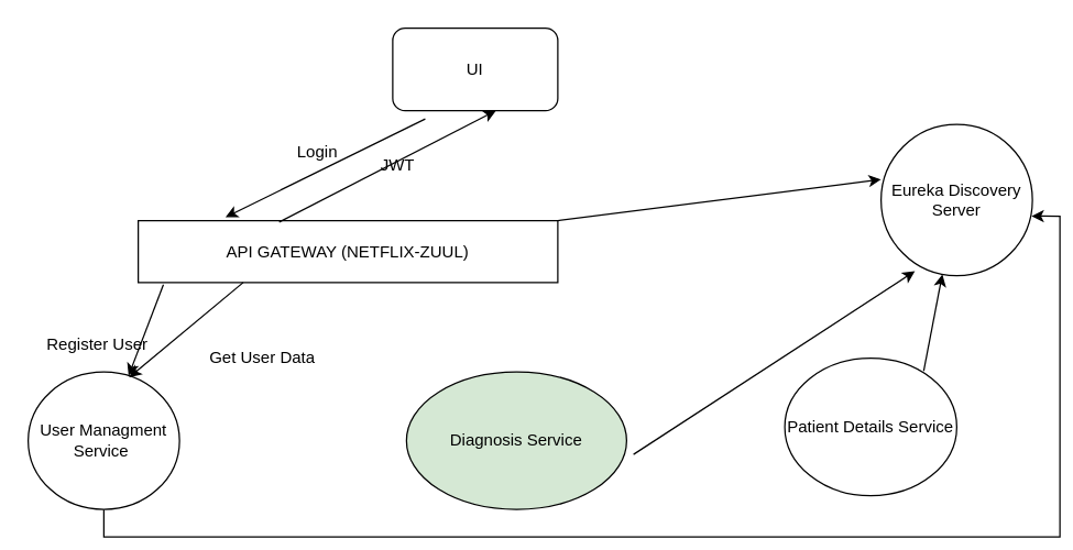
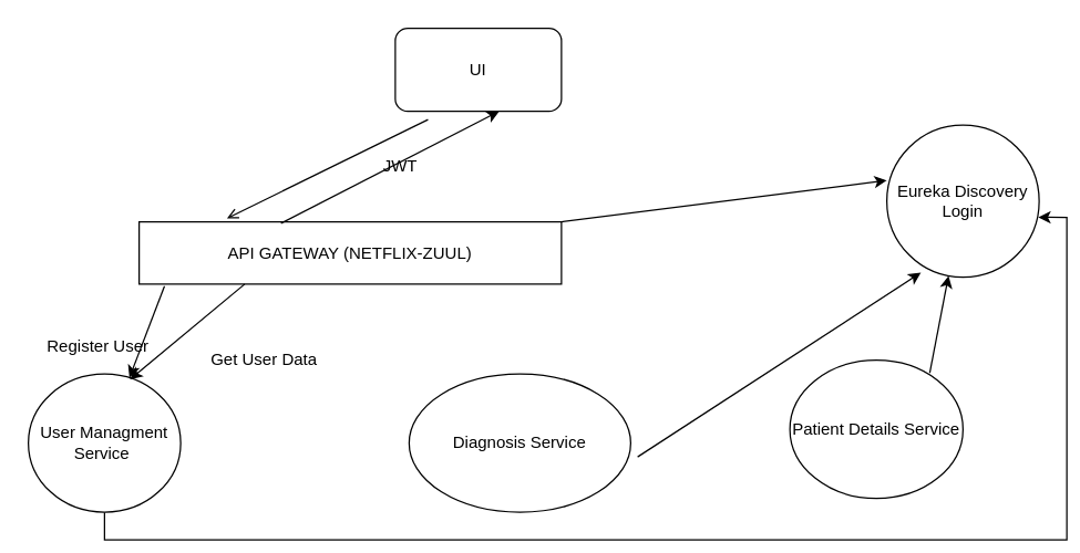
  <mxCell id="0" />
  <mxCell id="1" parent="0" />
  <mxCell id="2" value="API GATEWAY (NETFLIX-ZUUL)" style="rounded=0;whiteSpace=wrap;html=1;" vertex="1" parent="1"><mxGeometry x="100" y="160" width="305" height="45" as="geometry" /></mxCell>
  <mxCell id="3" style="edgeStyle=orthogonalEdgeStyle;rounded=0;orthogonalLoop=1;jettySize=auto;html=1;exitX=0.5;exitY=1;exitDx=0;exitDy=0;entryX=0.994;entryY=0.606;entryDx=0;entryDy=0;entryPerimeter=0;" edge="1" parent="1" source="4" target="16"><mxGeometry relative="1" as="geometry" /></mxCell>
  <mxCell id="4" value="User Managment Service&amp;nbsp;" style="ellipse;whiteSpace=wrap;html=1;" vertex="1" parent="1"><mxGeometry x="20" y="270" width="110" height="100" as="geometry" /></mxCell>
- <mxCell id="5" value="Diagnosis Service" style="ellipse;whiteSpace=wrap;html=1;fillColor=#d5e8d4;" vertex="1" parent="1"><mxGeometry x="295" y="270" width="160" height="100" as="geometry" /></mxCell>
+ <mxCell id="5" value="Diagnosis Service" style="ellipse;whiteSpace=wrap;html=1;" vertex="1" parent="1"><mxGeometry x="295" y="270" width="160" height="100" as="geometry" /></mxCell>
  <mxCell id="6" value="Patient Details Service" style="ellipse;whiteSpace=wrap;html=1;" vertex="1" parent="1"><mxGeometry x="570" y="260" width="125" height="100" as="geometry" /></mxCell>
  <mxCell id="7" value="UI" style="rounded=1;whiteSpace=wrap;html=1;" vertex="1" parent="1"><mxGeometry x="285" y="20" width="120" height="60" as="geometry" /></mxCell>
- <mxCell id="8" value="" style="endArrow=classic;html=1;rounded=0;exitX=0.197;exitY=1.1;exitDx=0;exitDy=0;exitPerimeter=0;entryX=0.208;entryY=-0.056;entryDx=0;entryDy=0;entryPerimeter=0;" edge="1" parent="1" source="7" target="2"><mxGeometry width="50" height="50" relative="1" as="geometry"><mxPoint x="330" y="110" as="sourcePoint" /><mxPoint x="380" y="60" as="targetPoint" /></mxGeometry></mxCell>
- <mxCell id="9" value="Login" style="text;html=1;align=center;verticalAlign=middle;resizable=0;points=[];autosize=1;strokeColor=none;fillColor=none;" vertex="1" parent="1"><mxGeometry x="210" y="100" width="40" height="20" as="geometry" /></mxCell>
+ <mxCell id="8" value="" style="endArrow=open;html=1;rounded=0;exitX=0.197;exitY=1.1;exitDx=0;exitDy=0;exitPerimeter=0;entryX=0.208;entryY=-0.056;entryDx=0;entryDy=0;entryPerimeter=0;" edge="1" parent="1" source="7" target="2"><mxGeometry width="50" height="50" relative="1" as="geometry"><mxPoint x="330" y="110" as="sourcePoint" /><mxPoint x="380" y="60" as="targetPoint" /></mxGeometry></mxCell>
  <mxCell id="10" value="" style="endArrow=classic;html=1;rounded=0;exitX=0.336;exitY=0.022;exitDx=0;exitDy=0;exitPerimeter=0;" edge="1" parent="1" source="2"><mxGeometry width="50" height="50" relative="1" as="geometry"><mxPoint x="330" y="110" as="sourcePoint" /><mxPoint x="360" y="80" as="targetPoint" /></mxGeometry></mxCell>
  <mxCell id="11" value="JWT&amp;nbsp;" style="text;html=1;align=center;verticalAlign=middle;resizable=0;points=[];autosize=1;strokeColor=none;fillColor=none;" vertex="1" parent="1"><mxGeometry x="270" y="110" width="40" height="20" as="geometry" /></mxCell>
  <mxCell id="12" value="" style="endArrow=classic;html=1;rounded=0;exitX=0.25;exitY=1;exitDx=0;exitDy=0;entryX=0.667;entryY=0.04;entryDx=0;entryDy=0;entryPerimeter=0;" edge="1" parent="1" source="2" target="4"><mxGeometry width="50" height="50" relative="1" as="geometry"><mxPoint x="330" y="210" as="sourcePoint" /><mxPoint x="380" y="160" as="targetPoint" /></mxGeometry></mxCell>
  <mxCell id="13" value="Get User Data" style="text;html=1;align=center;verticalAlign=middle;resizable=0;points=[];autosize=1;strokeColor=none;fillColor=none;" vertex="1" parent="1"><mxGeometry x="145" y="250" width="90" height="20" as="geometry" /></mxCell>
  <mxCell id="14" value="" style="endArrow=classic;html=1;rounded=0;exitX=0.06;exitY=1.033;exitDx=0;exitDy=0;exitPerimeter=0;" edge="1" parent="1" source="2" target="4"><mxGeometry width="50" height="50" relative="1" as="geometry"><mxPoint x="330" y="210" as="sourcePoint" /><mxPoint x="380" y="160" as="targetPoint" /></mxGeometry></mxCell>
  <mxCell id="15" value="Register User" style="text;html=1;align=center;verticalAlign=middle;resizable=0;points=[];autosize=1;strokeColor=none;fillColor=none;" vertex="1" parent="1"><mxGeometry x="25" y="240" width="90" height="20" as="geometry" /></mxCell>
- <mxCell id="16" value="Eureka Discovery Server" style="ellipse;whiteSpace=wrap;html=1;aspect=fixed;" vertex="1" parent="1"><mxGeometry x="640" y="90" width="110" height="110" as="geometry" /></mxCell>
+ <mxCell id="16" value="Eureka Discovery Login" style="ellipse;whiteSpace=wrap;html=1;aspect=fixed;" vertex="1" parent="1"><mxGeometry x="640" y="90" width="110" height="110" as="geometry" /></mxCell>
  <mxCell id="17" value="" style="endArrow=classic;html=1;rounded=0;exitX=0.808;exitY=0.093;exitDx=0;exitDy=0;exitPerimeter=0;" edge="1" parent="1" source="6" target="16"><mxGeometry width="50" height="50" relative="1" as="geometry"><mxPoint x="450" y="200" as="sourcePoint" /><mxPoint x="500" y="150" as="targetPoint" /></mxGeometry></mxCell>
  <mxCell id="18" value="" style="endArrow=classic;html=1;rounded=0;entryX=0.224;entryY=0.97;entryDx=0;entryDy=0;entryPerimeter=0;" edge="1" parent="1" target="16"><mxGeometry width="50" height="50" relative="1" as="geometry"><mxPoint x="460" y="330" as="sourcePoint" /><mxPoint x="510" y="280" as="targetPoint" /></mxGeometry></mxCell>
  <mxCell id="19" value="" style="endArrow=classic;html=1;rounded=0;exitX=1;exitY=0;exitDx=0;exitDy=0;entryX=0;entryY=0.364;entryDx=0;entryDy=0;entryPerimeter=0;" edge="1" parent="1" source="2" target="16"><mxGeometry width="50" height="50" relative="1" as="geometry"><mxPoint x="450" y="200" as="sourcePoint" /><mxPoint x="500" y="150" as="targetPoint" /></mxGeometry></mxCell>
